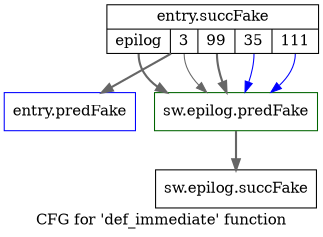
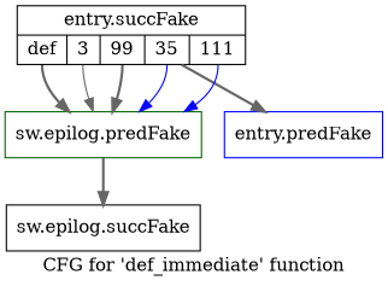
  digraph {
    label="CFG for 'def_immediate' function"
    node [color=black shape=record filename="../../../../../src/cpp_files/libcpu.cpp" linenumber=209]
    edge [color=gray40 execusionnum=0 filename="../../../../../src/cpp_files/libcpu.cpp" style=bold]
    n1 [color=blue label="{entry.predFake}" filename="" linenumber=""]
-   n2 [label="{entry.succFake|{<s0>epilog|<s1>3|<s2>99|<s3>35|<s4>111}}" linenumber=168]
+   n2 [label="{entry.succFake|{<s0>def|<s1>3|<s2>99|<s3>35|<s4>111}}" linenumber=168]
    n3 [color=darkgreen label="{sw.epilog.predFake}"]
    n4 [label="{sw.epilog.succFake}"]
    n2 -> n1
    n2 -> n3 [tailport=s0]
    n2 -> n3 [style=solid tailport=s1]
    n2 -> n3 [tailport=s2]
    n2 -> n3 [color=blue style=solid tailport=s3]
    n2 -> n3 [color=blue style=solid tailport=s4]
    n3 -> n4
  }
